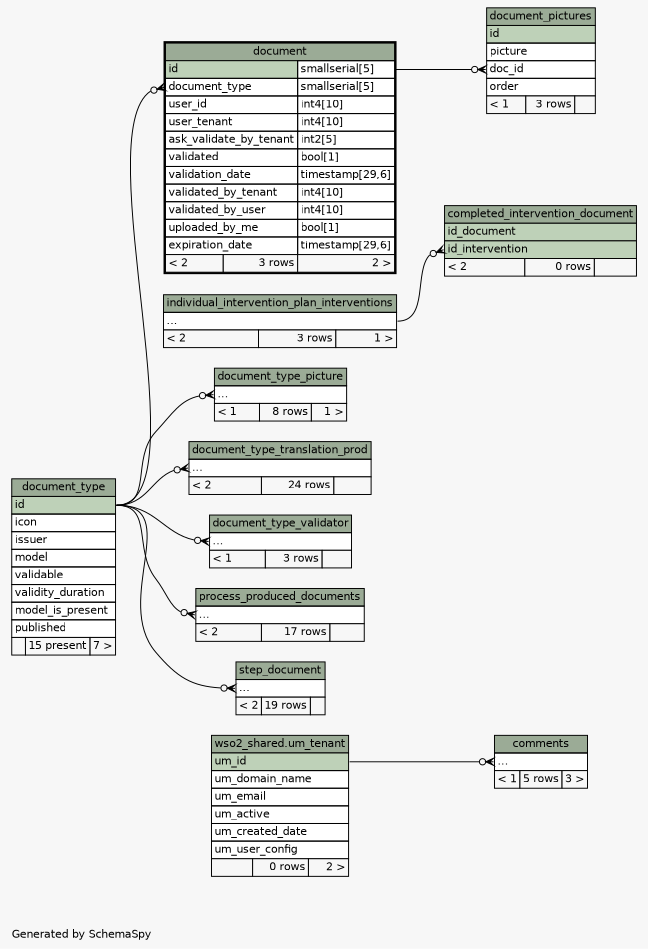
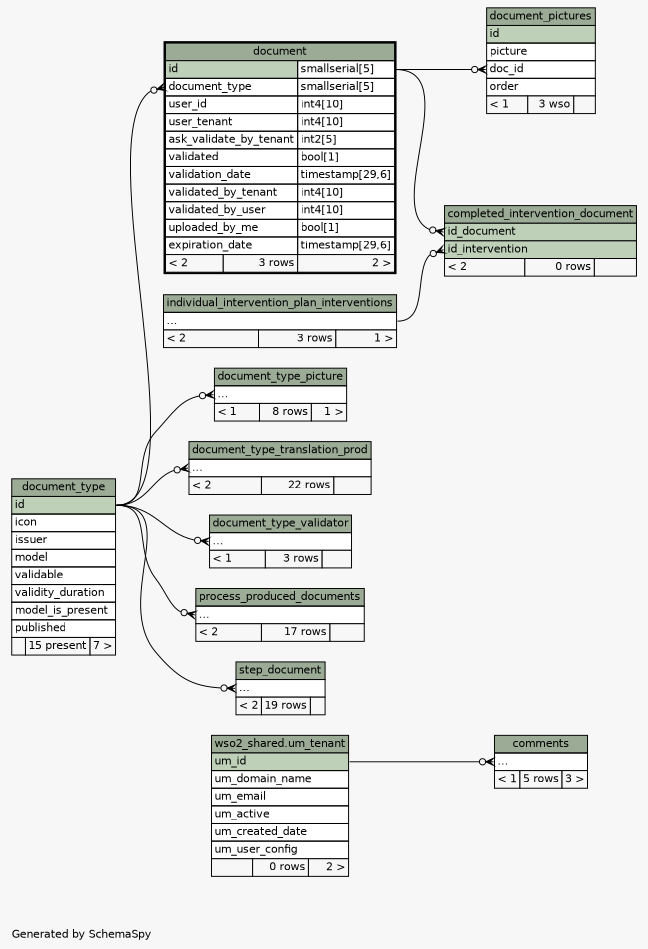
  digraph {
    bgcolor="#f7f7f7"
    fontname=Helvetica
    fontsize=11
    label="\nGenerated by SchemaSpy"
    labeljust=l
    nodesep=0.18
    rankdir=RL
    ranksep=0.46
    node [fontname=Helvetica fontsize=11 shape=plaintext]
    edge [arrowhead=none arrowsize=0.8 arrowtail=crowodot dir=back headport="id:e" tailport="elipses:w"]
    n1 [label=<     <TABLE BORDER="0" CELLBORDER="1" CELLSPACING="0" BGCOLOR="#ffffff">       <TR><TD COLSPAN="3" BGCOLOR="#9bab96" ALIGN="CENTER">comments</TD></TR>       <TR><TD PORT="elipses" COLSPAN="3" ALIGN="LEFT">...</TD></TR>       <TR><TD ALIGN="LEFT" BGCOLOR="#f7f7f7">&lt; 1</TD><TD ALIGN="RIGHT" BGCOLOR="#f7f7f7">5 rows</TD><TD ALIGN="RIGHT" BGCOLOR="#f7f7f7">3 &gt;</TD></TR>     </TABLE>>]
    n2 [label=<     <TABLE BORDER="0" CELLBORDER="1" CELLSPACING="0" BGCOLOR="#ffffff">       <TR><TD COLSPAN="3" BGCOLOR="#9bab96" ALIGN="CENTER">wso2_shared.um_tenant</TD></TR>       <TR><TD PORT="um_id" COLSPAN="3" BGCOLOR="#bed1b8" ALIGN="LEFT">um_id</TD></TR>       <TR><TD PORT="um_domain_name" COLSPAN="3" ALIGN="LEFT">um_domain_name</TD></TR>       <TR><TD PORT="um_email" COLSPAN="3" ALIGN="LEFT">um_email</TD></TR>       <TR><TD PORT="um_active" COLSPAN="3" ALIGN="LEFT">um_active</TD></TR>       <TR><TD PORT="um_created_date" COLSPAN="3" ALIGN="LEFT">um_created_date</TD></TR>       <TR><TD PORT="um_user_config" COLSPAN="3" ALIGN="LEFT">um_user_config</TD></TR>       <TR><TD ALIGN="LEFT" BGCOLOR="#f7f7f7">  </TD><TD ALIGN="RIGHT" BGCOLOR="#f7f7f7">0 rows</TD><TD ALIGN="RIGHT" BGCOLOR="#f7f7f7">2 &gt;</TD></TR>     </TABLE>>]
    n3 [label=<     <TABLE BORDER="0" CELLBORDER="1" CELLSPACING="0" BGCOLOR="#ffffff">       <TR><TD COLSPAN="3" BGCOLOR="#9bab96" ALIGN="CENTER">completed_intervention_document</TD></TR>       <TR><TD PORT="id_document" COLSPAN="3" BGCOLOR="#bed1b8" ALIGN="LEFT">id_document</TD></TR>       <TR><TD PORT="id_intervention" COLSPAN="3" BGCOLOR="#bed1b8" ALIGN="LEFT">id_intervention</TD></TR>       <TR><TD ALIGN="LEFT" BGCOLOR="#f7f7f7">&lt; 2</TD><TD ALIGN="RIGHT" BGCOLOR="#f7f7f7">0 rows</TD><TD ALIGN="RIGHT" BGCOLOR="#f7f7f7">  </TD></TR>     </TABLE>>]
    n4 [label=<     <TABLE BORDER="2" CELLBORDER="1" CELLSPACING="0" BGCOLOR="#ffffff">       <TR><TD COLSPAN="3" BGCOLOR="#9bab96" ALIGN="CENTER">document</TD></TR>       <TR><TD PORT="id" COLSPAN="2" BGCOLOR="#bed1b8" ALIGN="LEFT">id</TD><TD PORT="id.type" ALIGN="LEFT">smallserial[5]</TD></TR>       <TR><TD PORT="document_type" COLSPAN="2" ALIGN="LEFT">document_type</TD><TD PORT="document_type.type" ALIGN="LEFT">smallserial[5]</TD></TR>       <TR><TD PORT="user_id" COLSPAN="2" ALIGN="LEFT">user_id</TD><TD PORT="user_id.type" ALIGN="LEFT">int4[10]</TD></TR>       <TR><TD PORT="user_tenant" COLSPAN="2" ALIGN="LEFT">user_tenant</TD><TD PORT="user_tenant.type" ALIGN="LEFT">int4[10]</TD></TR>       <TR><TD PORT="ask_validate_by_tenant" COLSPAN="2" ALIGN="LEFT">ask_validate_by_tenant</TD><TD PORT="ask_validate_by_tenant.type" ALIGN="LEFT">int2[5]</TD></TR>       <TR><TD PORT="validated" COLSPAN="2" ALIGN="LEFT">validated</TD><TD PORT="validated.type" ALIGN="LEFT">bool[1]</TD></TR>       <TR><TD PORT="validation_date" COLSPAN="2" ALIGN="LEFT">validation_date</TD><TD PORT="validation_date.type" ALIGN="LEFT">timestamp[29,6]</TD></TR>       <TR><TD PORT="validated_by_tenant" COLSPAN="2" ALIGN="LEFT">validated_by_tenant</TD><TD PORT="validated_by_tenant.type" ALIGN="LEFT">int4[10]</TD></TR>       <TR><TD PORT="validated_by_user" COLSPAN="2" ALIGN="LEFT">validated_by_user</TD><TD PORT="validated_by_user.type" ALIGN="LEFT">int4[10]</TD></TR>       <TR><TD PORT="uploaded_by_me" COLSPAN="2" ALIGN="LEFT">uploaded_by_me</TD><TD PORT="uploaded_by_me.type" ALIGN="LEFT">bool[1]</TD></TR>       <TR><TD PORT="expiration_date" COLSPAN="2" ALIGN="LEFT">expiration_date</TD><TD PORT="expiration_date.type" ALIGN="LEFT">timestamp[29,6]</TD></TR>       <TR><TD ALIGN="LEFT" BGCOLOR="#f7f7f7">&lt; 2</TD><TD ALIGN="RIGHT" BGCOLOR="#f7f7f7">3 rows</TD><TD ALIGN="RIGHT" BGCOLOR="#f7f7f7">2 &gt;</TD></TR>     </TABLE>>]
    n5 [label=<     <TABLE BORDER="0" CELLBORDER="1" CELLSPACING="0" BGCOLOR="#ffffff">       <TR><TD COLSPAN="3" BGCOLOR="#9bab96" ALIGN="CENTER">individual_intervention_plan_interventions</TD></TR>       <TR><TD PORT="elipses" COLSPAN="3" ALIGN="LEFT">...</TD></TR>       <TR><TD ALIGN="LEFT" BGCOLOR="#f7f7f7">&lt; 2</TD><TD ALIGN="RIGHT" BGCOLOR="#f7f7f7">3 rows</TD><TD ALIGN="RIGHT" BGCOLOR="#f7f7f7">1 &gt;</TD></TR>     </TABLE>>]
    n6 [label=<     <TABLE BORDER="0" CELLBORDER="1" CELLSPACING="0" BGCOLOR="#ffffff">       <TR><TD COLSPAN="3" BGCOLOR="#9bab96" ALIGN="CENTER">document_type</TD></TR>       <TR><TD PORT="id" COLSPAN="3" BGCOLOR="#bed1b8" ALIGN="LEFT">id</TD></TR>       <TR><TD PORT="icon" COLSPAN="3" ALIGN="LEFT">icon</TD></TR>       <TR><TD PORT="issuer" COLSPAN="3" ALIGN="LEFT">issuer</TD></TR>       <TR><TD PORT="model" COLSPAN="3" ALIGN="LEFT">model</TD></TR>       <TR><TD PORT="validable" COLSPAN="3" ALIGN="LEFT">validable</TD></TR>       <TR><TD PORT="validity_duration" COLSPAN="3" ALIGN="LEFT">validity_duration</TD></TR>       <TR><TD PORT="model_is_present" COLSPAN="3" ALIGN="LEFT">model_is_present</TD></TR>       <TR><TD PORT="published" COLSPAN="3" ALIGN="LEFT">published</TD></TR>       <TR><TD ALIGN="LEFT" BGCOLOR="#f7f7f7">  </TD><TD ALIGN="RIGHT" BGCOLOR="#f7f7f7">15 present</TD><TD ALIGN="RIGHT" BGCOLOR="#f7f7f7">7 &gt;</TD></TR>     </TABLE>>]
-   n7 [label=<     <TABLE BORDER="0" CELLBORDER="1" CELLSPACING="0" BGCOLOR="#ffffff">       <TR><TD COLSPAN="3" BGCOLOR="#9bab96" ALIGN="CENTER">document_pictures</TD></TR>       <TR><TD PORT="id" COLSPAN="3" BGCOLOR="#bed1b8" ALIGN="LEFT">id</TD></TR>       <TR><TD PORT="picture" COLSPAN="3" ALIGN="LEFT">picture</TD></TR>       <TR><TD PORT="doc_id" COLSPAN="3" ALIGN="LEFT">doc_id</TD></TR>       <TR><TD PORT="order" COLSPAN="3" ALIGN="LEFT">order</TD></TR>       <TR><TD ALIGN="LEFT" BGCOLOR="#f7f7f7">&lt; 1</TD><TD ALIGN="RIGHT" BGCOLOR="#f7f7f7">3 rows</TD><TD ALIGN="RIGHT" BGCOLOR="#f7f7f7">  </TD></TR>     </TABLE>>]
+   n7 [label=<     <TABLE BORDER="0" CELLBORDER="1" CELLSPACING="0" BGCOLOR="#ffffff">       <TR><TD COLSPAN="3" BGCOLOR="#9bab96" ALIGN="CENTER">document_pictures</TD></TR>       <TR><TD PORT="id" COLSPAN="3" BGCOLOR="#bed1b8" ALIGN="LEFT">id</TD></TR>       <TR><TD PORT="picture" COLSPAN="3" ALIGN="LEFT">picture</TD></TR>       <TR><TD PORT="doc_id" COLSPAN="3" ALIGN="LEFT">doc_id</TD></TR>       <TR><TD PORT="order" COLSPAN="3" ALIGN="LEFT">order</TD></TR>       <TR><TD ALIGN="LEFT" BGCOLOR="#f7f7f7">&lt; 1</TD><TD ALIGN="RIGHT" BGCOLOR="#f7f7f7">3 wso</TD><TD ALIGN="RIGHT" BGCOLOR="#f7f7f7">  </TD></TR>     </TABLE>>]
    n8 [label=<     <TABLE BORDER="0" CELLBORDER="1" CELLSPACING="0" BGCOLOR="#ffffff">       <TR><TD COLSPAN="3" BGCOLOR="#9bab96" ALIGN="CENTER">document_type_picture</TD></TR>       <TR><TD PORT="elipses" COLSPAN="3" ALIGN="LEFT">...</TD></TR>       <TR><TD ALIGN="LEFT" BGCOLOR="#f7f7f7">&lt; 1</TD><TD ALIGN="RIGHT" BGCOLOR="#f7f7f7">8 rows</TD><TD ALIGN="RIGHT" BGCOLOR="#f7f7f7">1 &gt;</TD></TR>     </TABLE>>]
-   n9 [label=<     <TABLE BORDER="0" CELLBORDER="1" CELLSPACING="0" BGCOLOR="#ffffff">       <TR><TD COLSPAN="3" BGCOLOR="#9bab96" ALIGN="CENTER">document_type_translation_prod</TD></TR>       <TR><TD PORT="elipses" COLSPAN="3" ALIGN="LEFT">...</TD></TR>       <TR><TD ALIGN="LEFT" BGCOLOR="#f7f7f7">&lt; 2</TD><TD ALIGN="RIGHT" BGCOLOR="#f7f7f7">24 rows</TD><TD ALIGN="RIGHT" BGCOLOR="#f7f7f7">  </TD></TR>     </TABLE>>]
+   n9 [label=<     <TABLE BORDER="0" CELLBORDER="1" CELLSPACING="0" BGCOLOR="#ffffff">       <TR><TD COLSPAN="3" BGCOLOR="#9bab96" ALIGN="CENTER">document_type_translation_prod</TD></TR>       <TR><TD PORT="elipses" COLSPAN="3" ALIGN="LEFT">...</TD></TR>       <TR><TD ALIGN="LEFT" BGCOLOR="#f7f7f7">&lt; 2</TD><TD ALIGN="RIGHT" BGCOLOR="#f7f7f7">22 rows</TD><TD ALIGN="RIGHT" BGCOLOR="#f7f7f7">  </TD></TR>     </TABLE>>]
    n10 [label=<     <TABLE BORDER="0" CELLBORDER="1" CELLSPACING="0" BGCOLOR="#ffffff">       <TR><TD COLSPAN="3" BGCOLOR="#9bab96" ALIGN="CENTER">document_type_validator</TD></TR>       <TR><TD PORT="elipses" COLSPAN="3" ALIGN="LEFT">...</TD></TR>       <TR><TD ALIGN="LEFT" BGCOLOR="#f7f7f7">&lt; 1</TD><TD ALIGN="RIGHT" BGCOLOR="#f7f7f7">3 rows</TD><TD ALIGN="RIGHT" BGCOLOR="#f7f7f7">  </TD></TR>     </TABLE>>]
    n11 [label=<     <TABLE BORDER="0" CELLBORDER="1" CELLSPACING="0" BGCOLOR="#ffffff">       <TR><TD COLSPAN="3" BGCOLOR="#9bab96" ALIGN="CENTER">process_produced_documents</TD></TR>       <TR><TD PORT="elipses" COLSPAN="3" ALIGN="LEFT">...</TD></TR>       <TR><TD ALIGN="LEFT" BGCOLOR="#f7f7f7">&lt; 2</TD><TD ALIGN="RIGHT" BGCOLOR="#f7f7f7">17 rows</TD><TD ALIGN="RIGHT" BGCOLOR="#f7f7f7">  </TD></TR>     </TABLE>>]
    n12 [label=<     <TABLE BORDER="0" CELLBORDER="1" CELLSPACING="0" BGCOLOR="#ffffff">       <TR><TD COLSPAN="3" BGCOLOR="#9bab96" ALIGN="CENTER">step_document</TD></TR>       <TR><TD PORT="elipses" COLSPAN="3" ALIGN="LEFT">...</TD></TR>       <TR><TD ALIGN="LEFT" BGCOLOR="#f7f7f7">&lt; 2</TD><TD ALIGN="RIGHT" BGCOLOR="#f7f7f7">19 rows</TD><TD ALIGN="RIGHT" BGCOLOR="#f7f7f7">  </TD></TR>     </TABLE>>]
    n1 -> n2 [headport="um_id:e"]
+   n3 -> n4 [headport="id.type:e" tailport="id_document:w"]
    n3 -> n5 [headport="elipses:e" tailport="id_intervention:w"]
    n4 -> n6 [tailport="document_type:w"]
    n7 -> n4 [headport="id.type:e" tailport="doc_id:w"]
    n8 -> n6
    n9 -> n6
    n10 -> n6
    n11 -> n6
    n12 -> n6
  }
